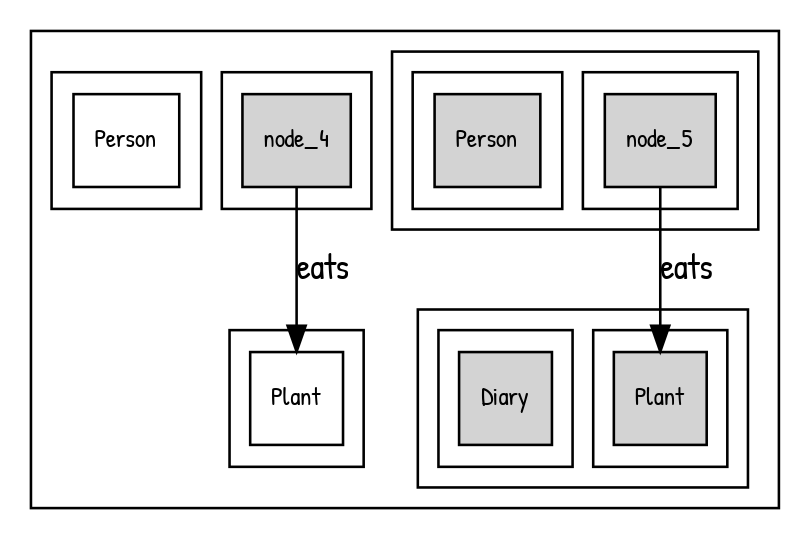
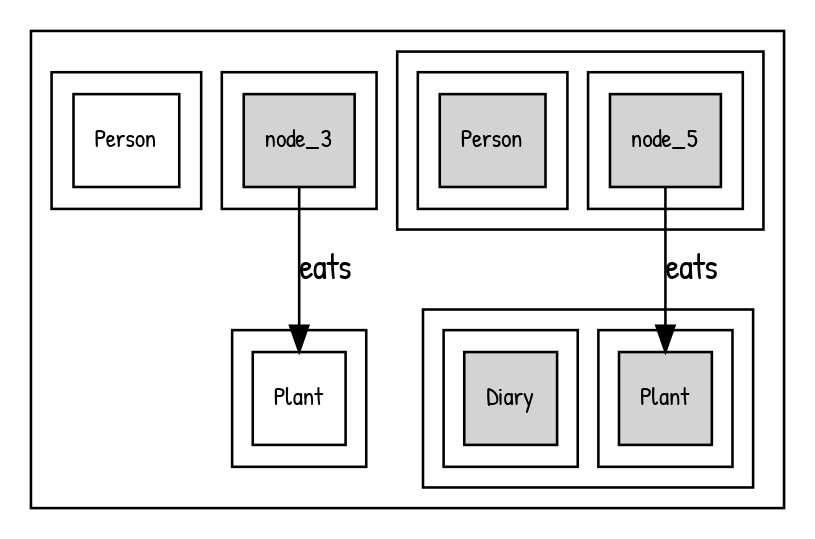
  digraph {
    color=white
    compound=true
    fontname="Patrick Hand"
    fontsize=10
    node [fillcolor=lightgrey fontname="Patrick Hand" fontsize=10 shape=record style=filled]
    edge [fontname="Patrick Hand"]
    node_5 [width=0.5]
    n2 [label=Person width=0.5]
    n3 [label=Plant width=0.5]
    n4 [label=Diary width=0.5]
-   node_3 [width=0.5 label=node_4]
+   node_3 [width=0.5]
    n6 [fillcolor=white label=Plant width=0.5]
    n7 [fillcolor=white label=Person width=0.5]
    subgraph cluster_1 {
      color=black
      subgraph cluster_2 {
        color=black
        subgraph cluster_3 {
          node_5
        }
        subgraph cluster_4 {
          n2
        }
      }
      subgraph cluster_5 {
        color=black
        subgraph cluster_6 {
          n3
        }
        subgraph cluster_7 {
          n4
        }
      }
      subgraph cluster_8 {
        node_3
      }
      subgraph cluster_9 {
        n6
      }
      subgraph cluster_10 {
        n7
      }
    }
    node_5 -> n3 [label=eats]
    node_3 -> n6 [label=eats]
  }
